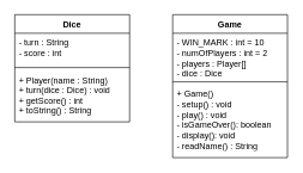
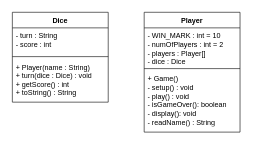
  <mxCell id="0" />
  <mxCell id="1" parent="0" />
  <mxCell id="2" value="Dice" style="swimlane;fontStyle=1;align=center;verticalAlign=top;childLayout=stackLayout;horizontal=1;startSize=26;horizontalStack=0;resizeParent=1;resizeParentMax=0;resizeLast=0;collapsible=1;marginBottom=0;whiteSpace=wrap;html=1;" vertex="1" parent="1"><mxGeometry x="20" y="20" width="160" height="150" as="geometry" /></mxCell>
  <mxCell id="3" value="- turn : String&lt;br&gt;- score : int" style="text;strokeColor=none;fillColor=none;align=left;verticalAlign=top;spacingLeft=4;spacingRight=4;overflow=hidden;rotatable=0;points=[[0,0.5],[1,0.5]];portConstraint=eastwest;whiteSpace=wrap;html=1;" vertex="1" parent="2"><mxGeometry y="26" width="160" height="44" as="geometry" /></mxCell>
  <mxCell id="4" value="" style="line;strokeWidth=1;fillColor=none;align=left;verticalAlign=middle;spacingTop=-1;spacingLeft=3;spacingRight=3;rotatable=0;labelPosition=right;points=[];portConstraint=eastwest;strokeColor=inherit;" vertex="1" parent="2"><mxGeometry y="70" width="160" height="8" as="geometry" /></mxCell>
  <mxCell id="5" value="+ Player(name :&amp;nbsp;String)&lt;br&gt;+ turn(dice : Dice) : void&lt;br&gt;+ getScore() : int&lt;br&gt;+ toString() : String" style="text;strokeColor=none;fillColor=none;align=left;verticalAlign=top;spacingLeft=4;spacingRight=4;overflow=hidden;rotatable=0;points=[[0,0.5],[1,0.5]];portConstraint=eastwest;whiteSpace=wrap;html=1;" vertex="1" parent="2"><mxGeometry y="78" width="160" height="72" as="geometry" /></mxCell>
- <mxCell id="6" value="Game" style="swimlane;fontStyle=1;align=center;verticalAlign=top;childLayout=stackLayout;horizontal=1;startSize=26;horizontalStack=0;resizeParent=1;resizeParentMax=0;resizeLast=0;collapsible=1;marginBottom=0;whiteSpace=wrap;html=1;" vertex="1" parent="1"><mxGeometry x="240" y="20" width="160" height="200" as="geometry" /></mxCell>
+ <mxCell id="6" value="Player" style="swimlane;fontStyle=1;align=center;verticalAlign=top;childLayout=stackLayout;horizontal=1;startSize=26;horizontalStack=0;resizeParent=1;resizeParentMax=0;resizeLast=0;collapsible=1;marginBottom=0;whiteSpace=wrap;html=1;" vertex="1" parent="1"><mxGeometry x="240" y="20" width="160" height="200" as="geometry" /></mxCell>
  <mxCell id="7" value="- WIN_MARK : int = 10&lt;br&gt;- numOfPlayers : int = 2&lt;br&gt;- players : Player[]&lt;br&gt;- dice : Dice" style="text;strokeColor=none;fillColor=none;align=left;verticalAlign=top;spacingLeft=4;spacingRight=4;overflow=hidden;rotatable=0;points=[[0,0.5],[1,0.5]];portConstraint=eastwest;whiteSpace=wrap;html=1;" vertex="1" parent="6"><mxGeometry y="26" width="160" height="64" as="geometry" /></mxCell>
  <mxCell id="8" value="" style="line;strokeWidth=1;fillColor=none;align=left;verticalAlign=middle;spacingTop=-1;spacingLeft=3;spacingRight=3;rotatable=0;labelPosition=right;points=[];portConstraint=eastwest;strokeColor=inherit;" vertex="1" parent="6"><mxGeometry y="90" width="160" height="8" as="geometry" /></mxCell>
  <mxCell id="9" value="+ Game()&lt;br&gt;- setup() : void&lt;br&gt;- play() : void&lt;br style=&quot;border-color: var(--border-color);&quot;&gt;- isGameOver(): boolean&lt;br&gt;- display(): void&lt;br&gt;- readName() : String" style="text;strokeColor=none;fillColor=none;align=left;verticalAlign=top;spacingLeft=4;spacingRight=4;overflow=hidden;rotatable=0;points=[[0,0.5],[1,0.5]];portConstraint=eastwest;whiteSpace=wrap;html=1;" vertex="1" parent="6"><mxGeometry y="98" width="160" height="102" as="geometry" /></mxCell>
